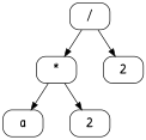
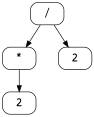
  digraph {
    nodesep=0.5
    ranksep=0.5
    fontname="Patrick Hand"
    node [fillcolor=white fontname="Patrick Hand" fontsize=20 shape=rect style=rounded]
    edge [fontname="Patrick Hand"]
    n1 [label="/"]
    n2 [label="*"]
    n3 [label=2]
-   n4 [label=a]
    n5 [label=2]
    n1 -> n2
    n1 -> n3
-   n2 -> n4
    n2 -> n5
  }
